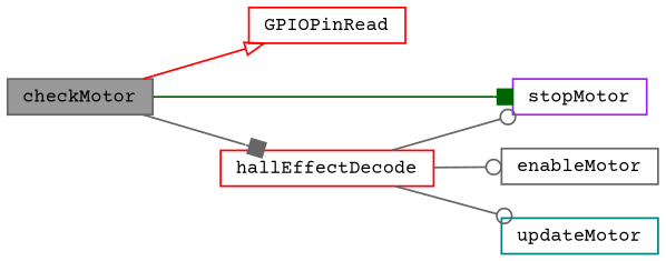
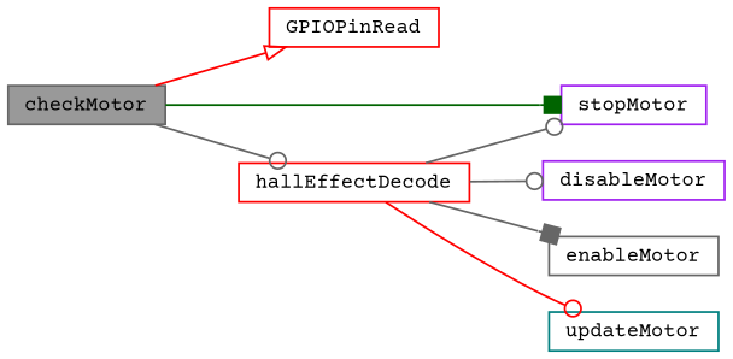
  digraph {
    fontname="Courier Prime"
    rankdir=LR
    node [color=gray40 fillcolor=white fontname="Courier Prime" fontsize=10 shape=box style=filled]
    edge [arrowhead=box color=gray40 fontname="Courier Prime" fontsize=10 labelfontname=Helvetica labelfontsize=10 style=solid]
    n1 [fillcolor=grey60 fontcolor=black height=0.2 label=checkMotor width=0.4]
    n2 [color=red height=0.2 label=GPIOPinRead width=0.4]
    n3 [color=red height=0.2 label=hallEffectDecode width=0.4]
    n4 [color=purple height=0.2 label=stopMotor width=0.4]
+   n5 [color=purple height=0.2 label=disableMotor width=0.4]
    n6 [height=0.2 label=enableMotor width=0.4]
    n7 [color=teal height=0.2 label=updateMotor width=0.4]
    n1 -> n2 [arrowhead=onormal color=red]
-   n1 -> n3
+   n1 -> n3 [arrowhead=odot]
    n1 -> n4 [color=darkgreen]
    n3 -> n4 [arrowhead=odot]
-   n3 -> n6 [arrowhead=odot]
-   n3 -> n7 [arrowhead=odot]
+   n3 -> n5 [arrowhead=odot]
+   n3 -> n6
+   n3 -> n7 [arrowhead=odot color=red]
  }
